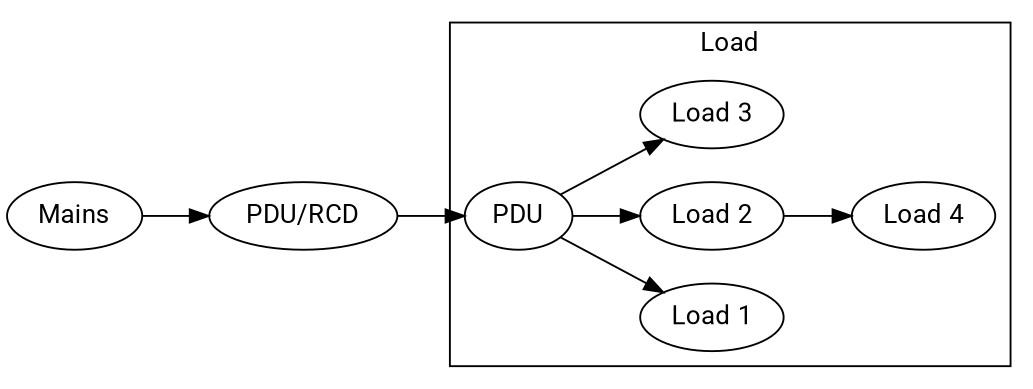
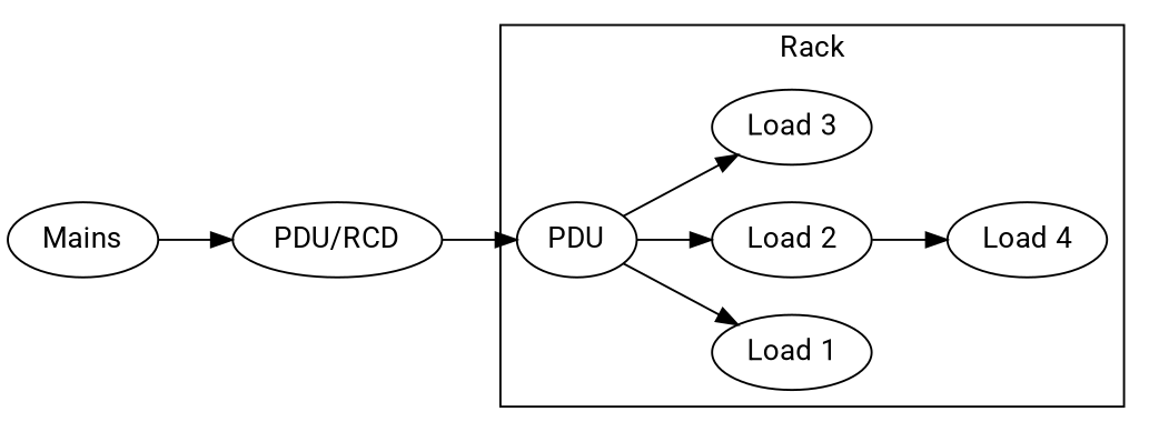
  digraph {
    fontname=Roboto
    rankdir=LR
    node [fontname=Roboto]
    edge [fontname=Roboto]
    n1 [label="Load 1"]
    n2 [label="Load 2"]
    n3 [label="Load 3"]
    n4 [label="Load 4"]
    n5 [label=PDU]
    n6 [label=Mains]
    n7 [label="PDU/RCD"]
    subgraph cluster_1 {
-     label=Load
+     label=Rack
      n1
      n2
      n3
      n4
      n5
    }
    n2 -> n4
    n5 -> n1
    n5 -> n2
    n5 -> n3
    n6 -> n7
    n7 -> n5
  }
